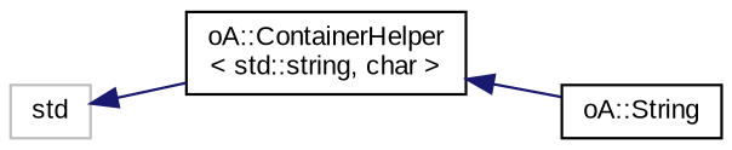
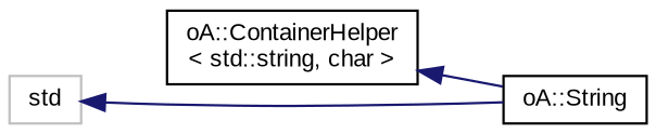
  digraph {
    fontname="Liberation Sans"
    rankdir=LR
    node [color=black fillcolor=white fontname="Liberation Sans" fontsize=10 shape=record style=filled]
    edge [color=midnightblue dir=back fontname="Liberation Sans" fontsize=10 labelfontname=Helvetica labelfontsize=10 style=solid]
    n1 [color=grey75 height=0.2 label=std width=0.4]
    n2 [height=0.2 label="oA::ContainerHelper\l\< std::string, char \>" width=0.4]
    n3 [height=0.2 label="oA::String" width=0.4]
-   n1 -> n2
+   n1 -> n3
    n2 -> n3
  }
